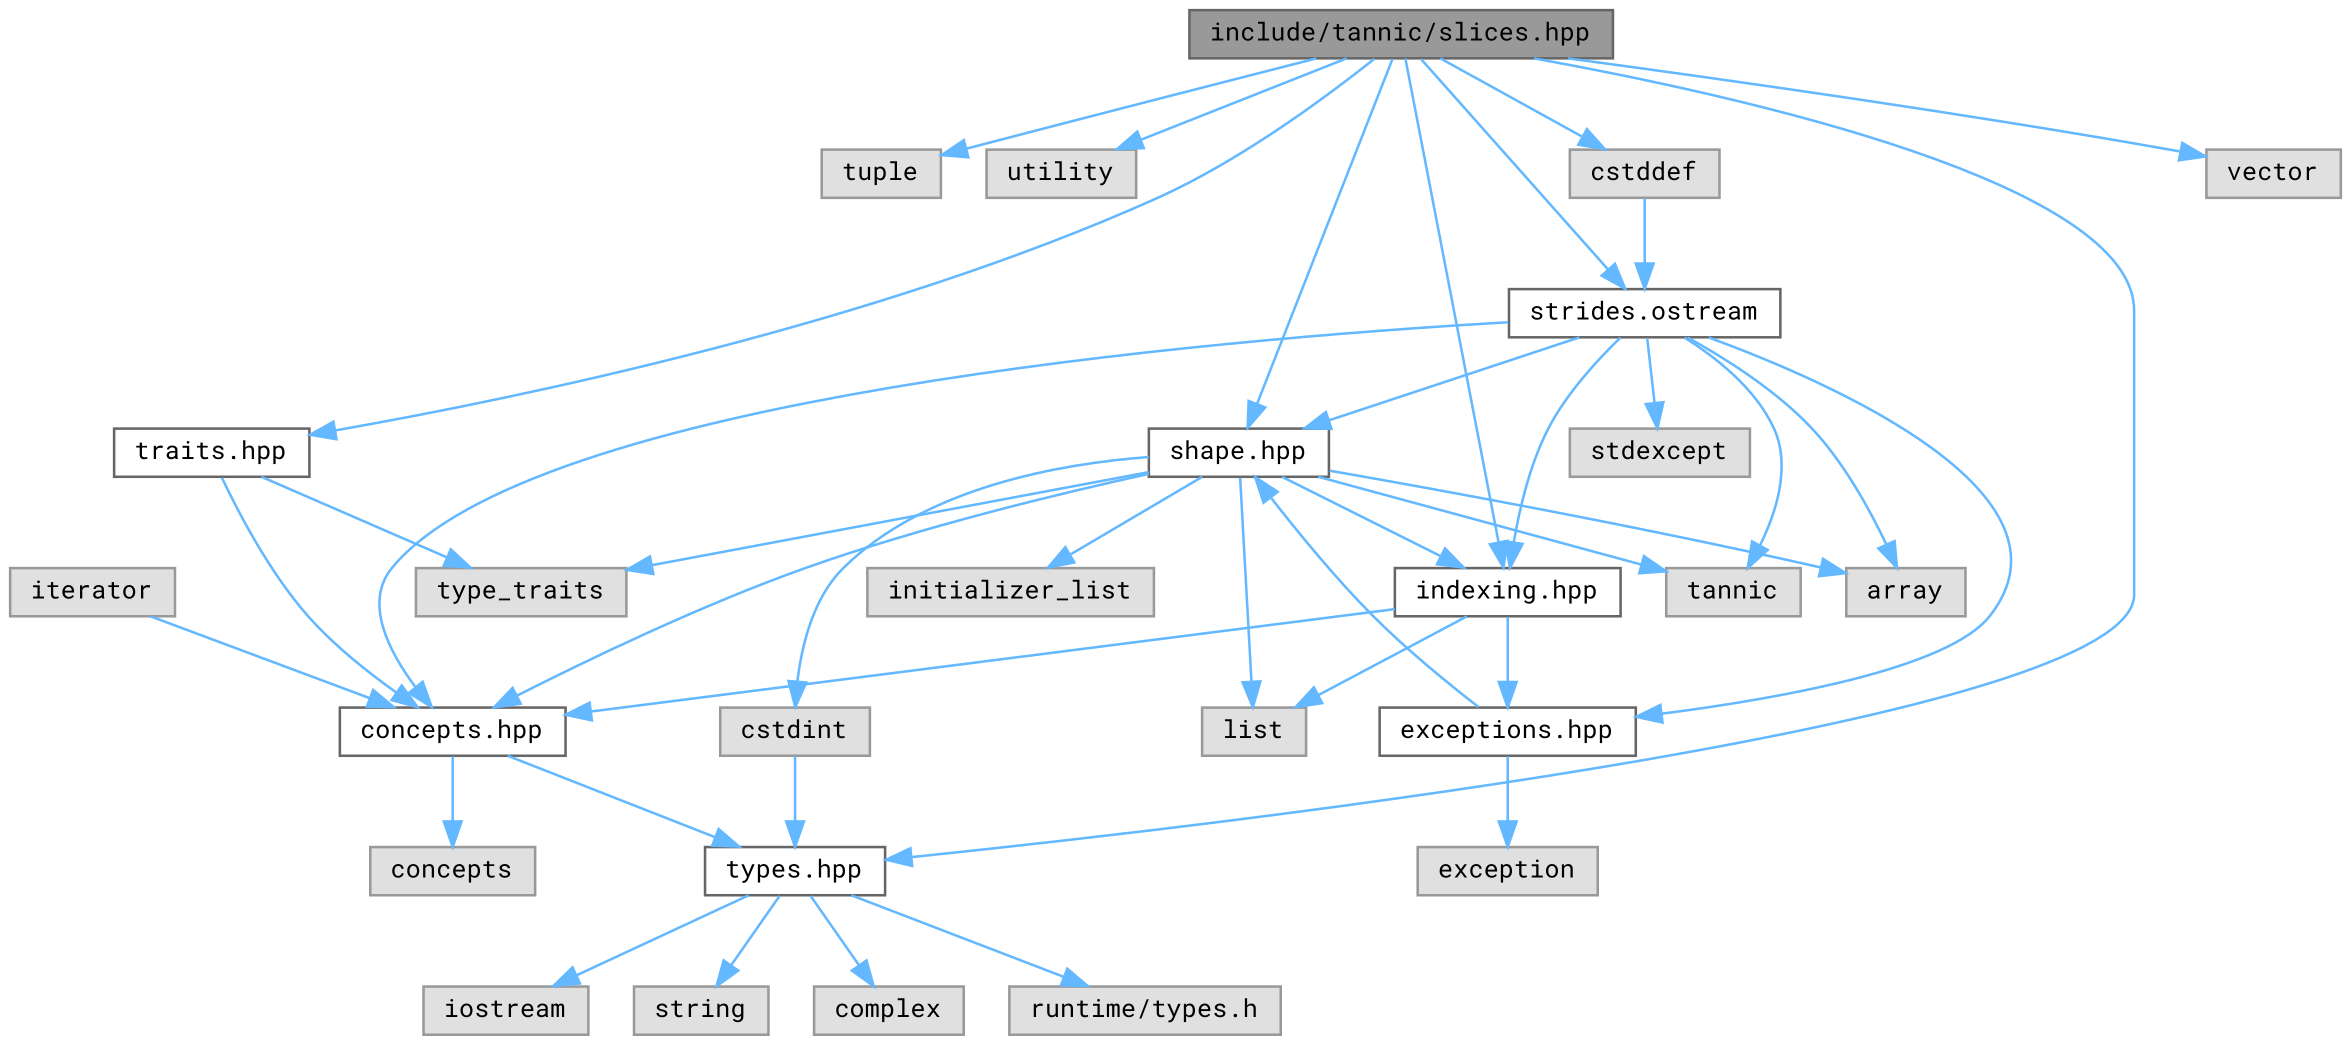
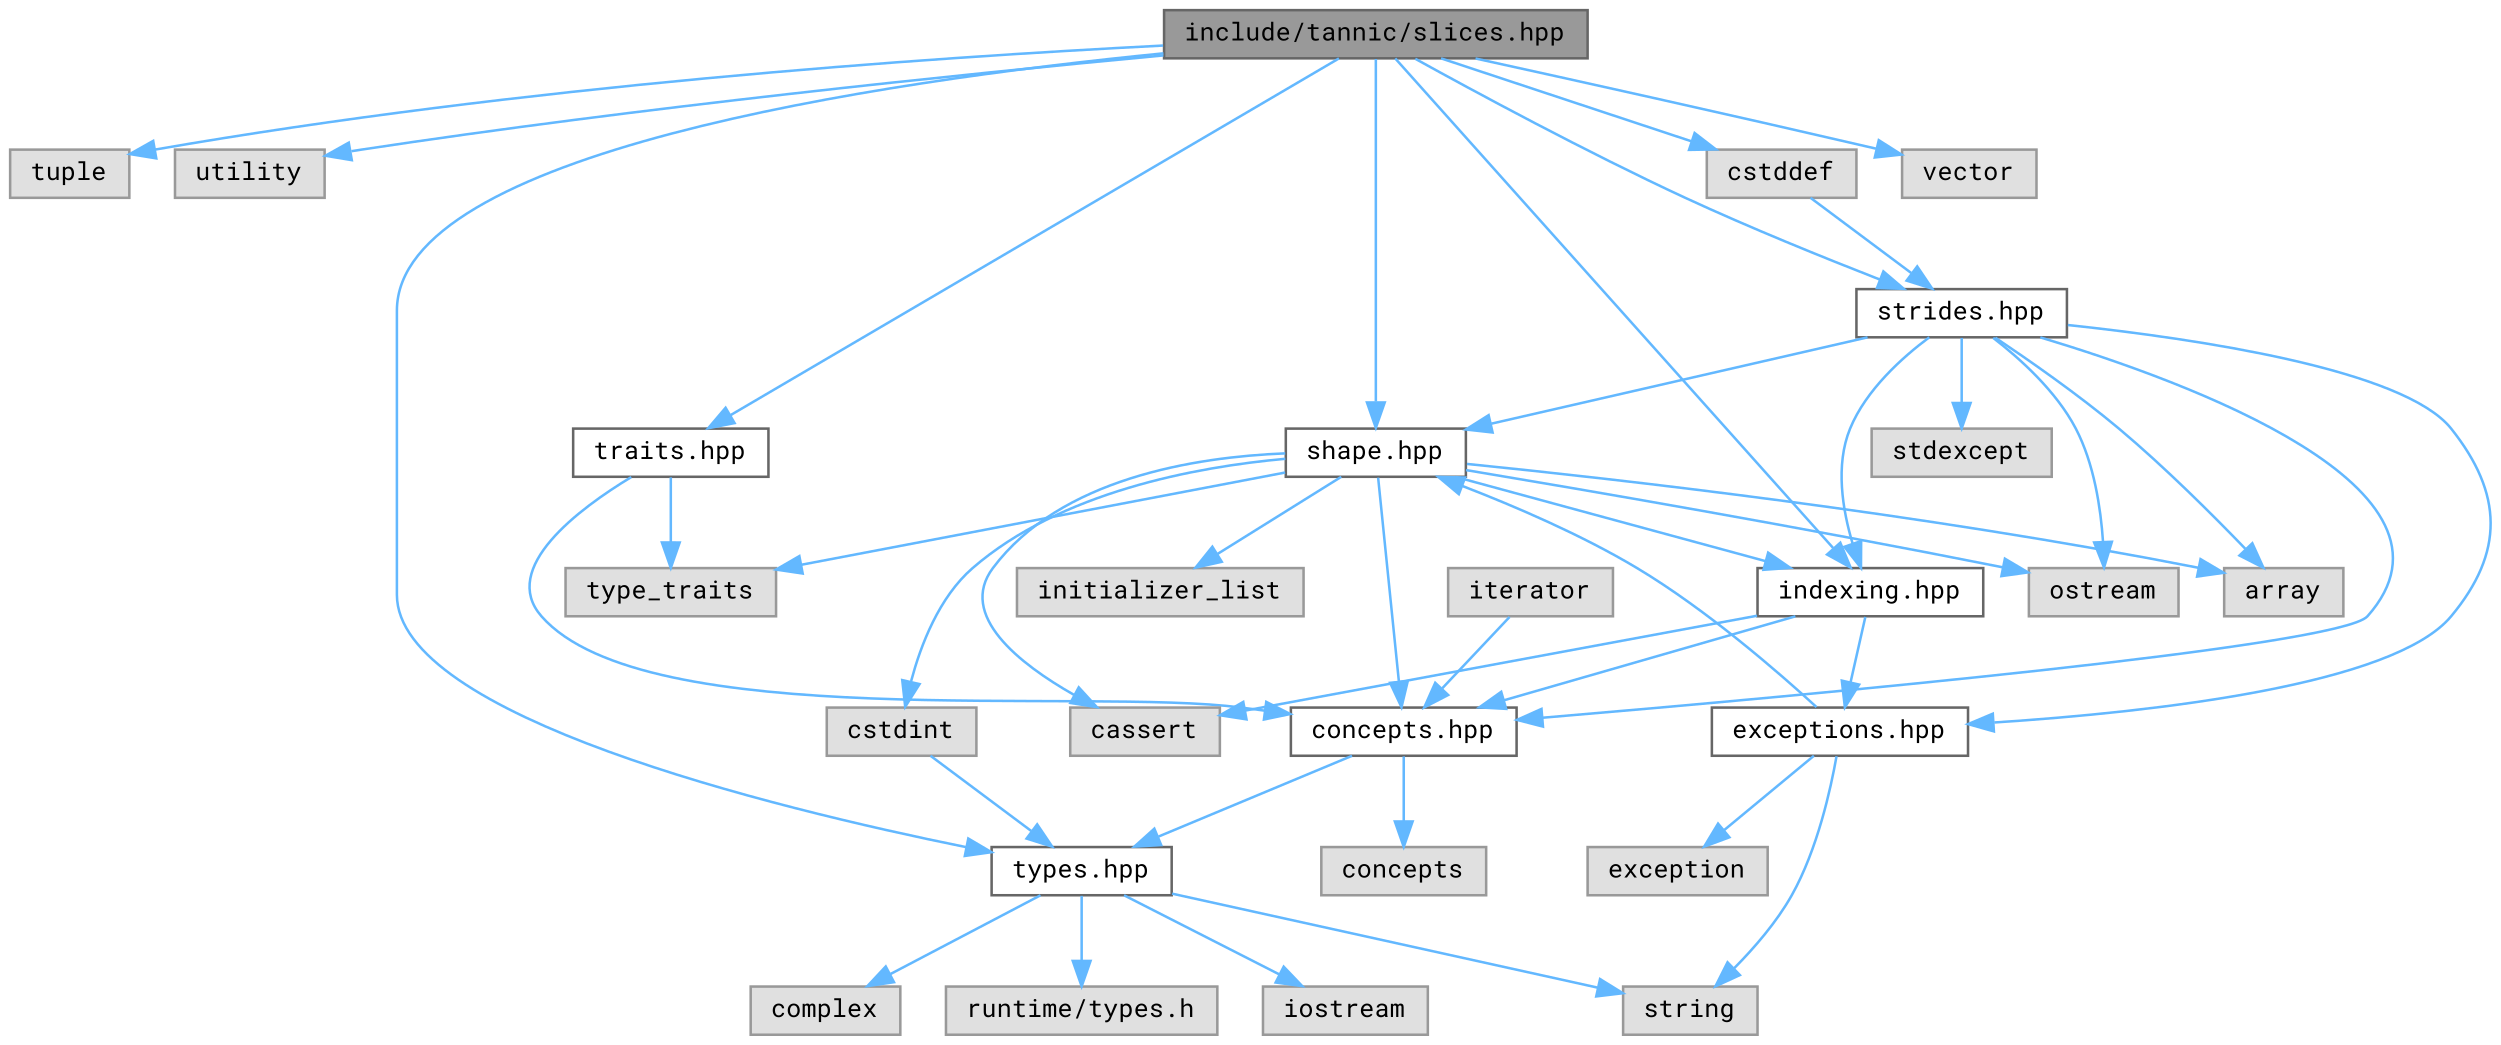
  digraph {
    fontname="Roboto Mono"
    node [color=grey60 fillcolor="#E0E0E0" fontname="Roboto Mono" fontsize=10 shape=box style=filled]
    edge [color=steelblue1 fontname="Roboto Mono" fontsize=10 labelfontname=Helvetica labelfontsize=10 style=solid]
    n1 [color=gray40 fillcolor=grey60 fontcolor=black height=0.2 label="include/tannic/slices.hpp" width=0.4]
    n2 [height=0.2 label=tuple width=0.4]
    n3 [height=0.2 label=utility width=0.4]
    n4 [height=0.2 label=cstddef width=0.4]
    n5 [height=0.2 label=vector width=0.4]
    n6 [color=grey40 fillcolor=white height=0.2 label="types.hpp" width=0.4]
    n7 [color=grey40 fillcolor=white height=0.2 label="traits.hpp" width=0.4]
    n8 [color=grey40 fillcolor=white height=0.2 label="shape.hpp" width=0.4]
    n9 [color=grey40 fillcolor=white height=0.2 label="indexing.hpp" width=0.4]
-   n10 [color=grey40 fillcolor=white height=0.2 label="strides.ostream" width=0.4]
+   n10 [color=grey40 fillcolor=white height=0.2 label="strides.hpp" width=0.4]
    n11 [height=0.2 label=iostream width=0.4]
    n12 [height=0.2 label=string width=0.4]
    n13 [height=0.2 label=complex width=0.4]
    n14 [height=0.2 label="runtime/types.h" width=0.4]
    n15 [height=0.2 label=type_traits width=0.4]
    n16 [color=grey40 fillcolor=white height=0.2 label="concepts.hpp" width=0.4]
    n17 [height=0.2 label=cstdint width=0.4]
    n18 [height=0.2 label=array width=0.4]
-   n19 [height=0.2 label=list width=0.4]
+   n19 [height=0.2 label=cassert width=0.4]
    n20 [height=0.2 label=initializer_list width=0.4]
-   n21 [height=0.2 label=tannic width=0.4]
+   n21 [height=0.2 label=ostream width=0.4]
    n22 [color=grey40 fillcolor=white height=0.2 label="exceptions.hpp" width=0.4]
    n23 [height=0.2 label=stdexcept width=0.4]
    n24 [height=0.2 label=concepts width=0.4]
    n25 [height=0.2 label=iterator width=0.4]
    n26 [height=0.2 label=exception width=0.4]
    n1 -> n2
    n1 -> n3
    n1 -> n4
    n1 -> n5
    n1 -> n6
    n1 -> n7
    n1 -> n8
    n1 -> n9
    n1 -> n10
    n4 -> n10
    n6 -> n11
    n6 -> n12
    n6 -> n13
    n6 -> n14
    n7 -> n15
    n7 -> n16
    n8 -> n9
    n8 -> n15
    n8 -> n16
    n8 -> n17
    n8 -> n18
    n8 -> n19
    n8 -> n20
    n8 -> n21
    n9 -> n16
    n9 -> n19
    n9 -> n22
    n10 -> n8
    n10 -> n9
    n10 -> n16
    n10 -> n18
    n10 -> n21
    n10 -> n22
    n10 -> n23
    n16 -> n6
    n16 -> n24
    n17 -> n6
    n22 -> n8
+   n22 -> n12
    n22 -> n26
    n25 -> n16
  }
